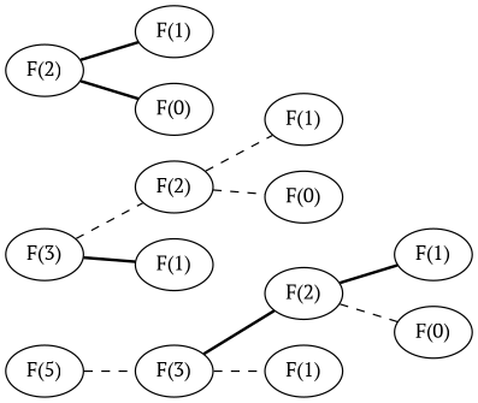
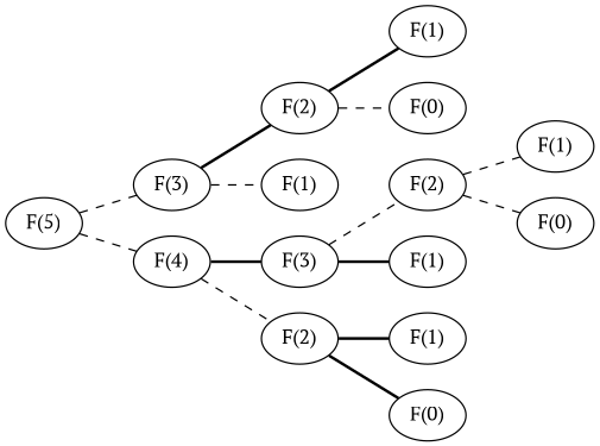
  graph {
    rankdir=LR
    fontname="PT Serif"
    node [fontname="PT Serif"]
    edge [style=dashed fontname="PT Serif"]
    n1 [label="F(5)"]
    n2 [label="F(3)"]
+   n3 [label="F(4)"]
    n4 [label="F(2)"]
    n5 [label="F(1)"]
    n6 [label="F(1)"]
    n7 [label="F(0)"]
    n8 [label="F(3)"]
    n9 [label="F(2)"]
    n10 [label="F(2)"]
    n11 [label="F(1)"]
    n12 [label="F(1)"]
    n13 [label="F(0)"]
    n14 [label="F(1)"]
    n15 [label="F(0)"]
    n1 -- n2
+   n1 -- n3
    n2 -- n4 [style=bold]
    n2 -- n5
+   n3 -- n8 [style=bold]
+   n3 -- n9
    n4 -- n6 [style=bold]
    n4 -- n7
    n8 -- n10
    n8 -- n11 [style=bold]
    n9 -- n12 [style=bold]
    n9 -- n13 [style=bold]
    n10 -- n14
    n10 -- n15
  }
